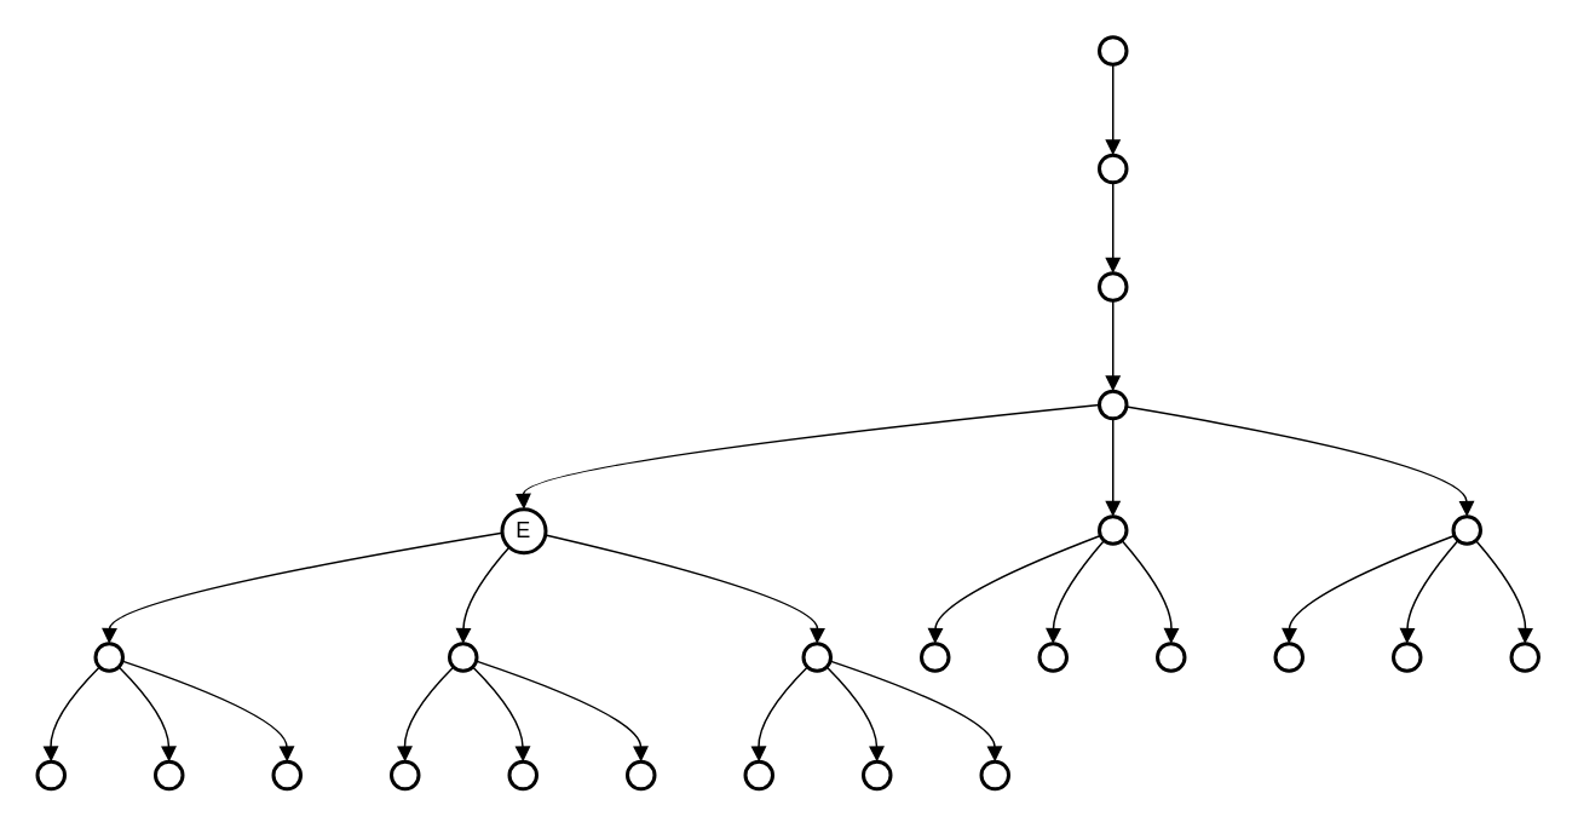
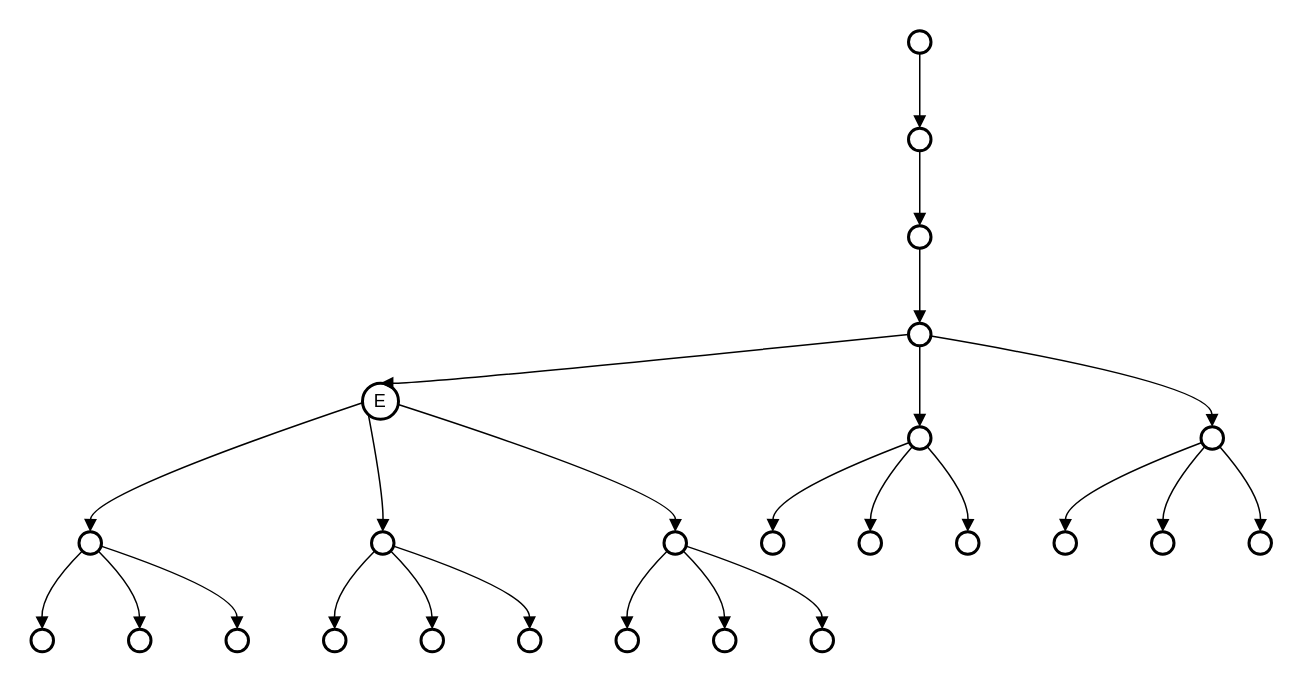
  <mxCell id="0" />
  <mxCell id="1" parent="0" />
  <mxCell id="2" value="" style="ellipse;aspect=fixed;strokeWidth=2;whiteSpace=wrap;" vertex="1" parent="1"><mxGeometry x="605" y="20" width="15" height="15" as="geometry" /></mxCell>
  <mxCell id="3" value="" style="ellipse;aspect=fixed;strokeWidth=2;whiteSpace=wrap;" vertex="1" parent="1"><mxGeometry x="605" y="85" width="15" height="15" as="geometry" /></mxCell>
  <mxCell id="4" value="" style="ellipse;aspect=fixed;strokeWidth=2;whiteSpace=wrap;" vertex="1" parent="1"><mxGeometry x="605" y="150" width="15" height="15" as="geometry" /></mxCell>
  <mxCell id="5" value="" style="ellipse;aspect=fixed;strokeWidth=2;whiteSpace=wrap;" vertex="1" parent="1"><mxGeometry x="605" y="215" width="15" height="15" as="geometry" /></mxCell>
- <mxCell id="6" value="E" style="ellipse;aspect=fixed;strokeWidth=2;whiteSpace=wrap;" vertex="1" parent="1"><mxGeometry x="276" y="280" width="24" height="24" as="geometry" /></mxCell>
+ <mxCell id="6" value="E" style="ellipse;aspect=fixed;strokeWidth=2;whiteSpace=wrap;" vertex="1" parent="1"><mxGeometry x="241" y="255" width="24" height="24" as="geometry" /></mxCell>
  <mxCell id="7" value="" style="ellipse;aspect=fixed;strokeWidth=2;whiteSpace=wrap;" vertex="1" parent="1"><mxGeometry x="605" y="284" width="15" height="15" as="geometry" /></mxCell>
  <mxCell id="8" value="" style="ellipse;aspect=fixed;strokeWidth=2;whiteSpace=wrap;" vertex="1" parent="1"><mxGeometry x="800" y="284" width="15" height="15" as="geometry" /></mxCell>
  <mxCell id="9" value="" style="ellipse;aspect=fixed;strokeWidth=2;whiteSpace=wrap;" vertex="1" parent="1"><mxGeometry x="52" y="354" width="15" height="15" as="geometry" /></mxCell>
  <mxCell id="10" value="" style="ellipse;aspect=fixed;strokeWidth=2;whiteSpace=wrap;" vertex="1" parent="1"><mxGeometry x="247" y="354" width="15" height="15" as="geometry" /></mxCell>
  <mxCell id="11" value="" style="ellipse;aspect=fixed;strokeWidth=2;whiteSpace=wrap;" vertex="1" parent="1"><mxGeometry x="442" y="354" width="15" height="15" as="geometry" /></mxCell>
  <mxCell id="12" value="" style="ellipse;aspect=fixed;strokeWidth=2;whiteSpace=wrap;" vertex="1" parent="1"><mxGeometry x="507" y="354" width="15" height="15" as="geometry" /></mxCell>
  <mxCell id="13" value="" style="ellipse;aspect=fixed;strokeWidth=2;whiteSpace=wrap;" vertex="1" parent="1"><mxGeometry x="572" y="354" width="15" height="15" as="geometry" /></mxCell>
  <mxCell id="14" value="" style="ellipse;aspect=fixed;strokeWidth=2;whiteSpace=wrap;" vertex="1" parent="1"><mxGeometry x="637" y="354" width="15" height="15" as="geometry" /></mxCell>
  <mxCell id="15" value="" style="ellipse;aspect=fixed;strokeWidth=2;whiteSpace=wrap;" vertex="1" parent="1"><mxGeometry x="702" y="354" width="15" height="15" as="geometry" /></mxCell>
  <mxCell id="16" value="" style="ellipse;aspect=fixed;strokeWidth=2;whiteSpace=wrap;" vertex="1" parent="1"><mxGeometry x="767" y="354" width="15" height="15" as="geometry" /></mxCell>
  <mxCell id="17" value="" style="ellipse;aspect=fixed;strokeWidth=2;whiteSpace=wrap;" vertex="1" parent="1"><mxGeometry x="832" y="354" width="15" height="15" as="geometry" /></mxCell>
  <mxCell id="18" value="" style="ellipse;aspect=fixed;strokeWidth=2;whiteSpace=wrap;" vertex="1" parent="1"><mxGeometry x="20" y="419" width="15" height="15" as="geometry" /></mxCell>
  <mxCell id="19" value="" style="ellipse;aspect=fixed;strokeWidth=2;whiteSpace=wrap;" vertex="1" parent="1"><mxGeometry x="85" y="419" width="15" height="15" as="geometry" /></mxCell>
  <mxCell id="20" value="" style="ellipse;aspect=fixed;strokeWidth=2;whiteSpace=wrap;" vertex="1" parent="1"><mxGeometry x="150" y="419" width="15" height="15" as="geometry" /></mxCell>
  <mxCell id="21" value="" style="ellipse;aspect=fixed;strokeWidth=2;whiteSpace=wrap;" vertex="1" parent="1"><mxGeometry x="215" y="419" width="15" height="15" as="geometry" /></mxCell>
  <mxCell id="22" value="" style="ellipse;aspect=fixed;strokeWidth=2;whiteSpace=wrap;" vertex="1" parent="1"><mxGeometry x="280" y="419" width="15" height="15" as="geometry" /></mxCell>
  <mxCell id="23" value="" style="ellipse;aspect=fixed;strokeWidth=2;whiteSpace=wrap;" vertex="1" parent="1"><mxGeometry x="345" y="419" width="15" height="15" as="geometry" /></mxCell>
  <mxCell id="24" value="" style="ellipse;aspect=fixed;strokeWidth=2;whiteSpace=wrap;" vertex="1" parent="1"><mxGeometry x="410" y="419" width="15" height="15" as="geometry" /></mxCell>
  <mxCell id="25" value="" style="ellipse;aspect=fixed;strokeWidth=2;whiteSpace=wrap;" vertex="1" parent="1"><mxGeometry x="475" y="419" width="15" height="15" as="geometry" /></mxCell>
  <mxCell id="26" value="" style="ellipse;aspect=fixed;strokeWidth=2;whiteSpace=wrap;" vertex="1" parent="1"><mxGeometry x="540" y="419" width="15" height="15" as="geometry" /></mxCell>
  <mxCell id="27" value="" style="curved=1;startArrow=none;endArrow=block;exitX=0.5;exitY=1;entryX=0.5;entryY=0;" edge="1" parent="1" source="2" target="3"><mxGeometry relative="1" as="geometry"><Array as="points" /></mxGeometry></mxCell>
  <mxCell id="28" value="" style="curved=1;startArrow=none;endArrow=block;exitX=0.5;exitY=1;entryX=0.5;entryY=0;" edge="1" parent="1" source="3" target="4"><mxGeometry relative="1" as="geometry"><Array as="points" /></mxGeometry></mxCell>
  <mxCell id="29" value="" style="curved=1;startArrow=none;endArrow=block;exitX=0.5;exitY=1;entryX=0.5;entryY=0;" edge="1" parent="1" source="4" target="5"><mxGeometry relative="1" as="geometry"><Array as="points" /></mxGeometry></mxCell>
  <mxCell id="30" value="" style="curved=1;startArrow=none;endArrow=block;exitX=0;exitY=0.55;entryX=0.48;entryY=0;" edge="1" parent="1" source="5" target="6"><mxGeometry relative="1" as="geometry"><Array as="points"><mxPoint x="287" y="255" /></Array></mxGeometry></mxCell>
  <mxCell id="31" value="" style="curved=1;startArrow=none;endArrow=block;exitX=0.5;exitY=1;entryX=0.5;entryY=0.02;" edge="1" parent="1" source="5" target="7"><mxGeometry relative="1" as="geometry"><Array as="points" /></mxGeometry></mxCell>
  <mxCell id="32" value="" style="curved=1;startArrow=none;endArrow=block;exitX=1;exitY=0.58;entryX=0.5;entryY=0.02;" edge="1" parent="1" source="5" target="8"><mxGeometry relative="1" as="geometry"><Array as="points"><mxPoint x="807" y="255" /></Array></mxGeometry></mxCell>
  <mxCell id="33" value="" style="curved=1;startArrow=none;endArrow=block;exitX=-0.01;exitY=0.57;entryX=0.53;entryY=-0.03;" edge="1" parent="1" source="6" target="9"><mxGeometry relative="1" as="geometry"><Array as="points"><mxPoint x="60" y="329" /></Array></mxGeometry></mxCell>
  <mxCell id="34" value="" style="curved=1;startArrow=none;endArrow=block;exitX=0.05;exitY=0.98;entryX=0.53;entryY=-0.03;" edge="1" parent="1" source="6" target="10"><mxGeometry relative="1" as="geometry"><Array as="points"><mxPoint x="255" y="329" /></Array></mxGeometry></mxCell>
  <mxCell id="35" value="" style="curved=1;startArrow=none;endArrow=block;exitX=0.97;exitY=0.6;entryX=0.53;entryY=-0.03;" edge="1" parent="1" source="6" target="11"><mxGeometry relative="1" as="geometry"><Array as="points"><mxPoint x="450" y="329" /></Array></mxGeometry></mxCell>
  <mxCell id="36" value="" style="curved=1;startArrow=none;endArrow=block;exitX=0;exitY=0.71;entryX=0.53;entryY=-0.03;" edge="1" parent="1" source="7" target="12"><mxGeometry relative="1" as="geometry"><Array as="points"><mxPoint x="515" y="329" /></Array></mxGeometry></mxCell>
  <mxCell id="37" value="" style="curved=1;startArrow=none;endArrow=block;exitX=0.06;exitY=1.02;entryX=0.53;entryY=-0.03;" edge="1" parent="1" source="7" target="13"><mxGeometry relative="1" as="geometry"><Array as="points"><mxPoint x="580" y="329" /></Array></mxGeometry></mxCell>
  <mxCell id="38" value="" style="curved=1;startArrow=none;endArrow=block;exitX=0.94;exitY=1.02;entryX=0.53;entryY=-0.03;" edge="1" parent="1" source="7" target="14"><mxGeometry relative="1" as="geometry"><Array as="points"><mxPoint x="645" y="329" /></Array></mxGeometry></mxCell>
  <mxCell id="39" value="" style="curved=1;startArrow=none;endArrow=block;exitX=0;exitY=0.71;entryX=0.53;entryY=-0.03;" edge="1" parent="1" source="8" target="15"><mxGeometry relative="1" as="geometry"><Array as="points"><mxPoint x="710" y="329" /></Array></mxGeometry></mxCell>
  <mxCell id="40" value="" style="curved=1;startArrow=none;endArrow=block;exitX=0.06;exitY=1.02;entryX=0.53;entryY=-0.03;" edge="1" parent="1" source="8" target="16"><mxGeometry relative="1" as="geometry"><Array as="points"><mxPoint x="775" y="329" /></Array></mxGeometry></mxCell>
  <mxCell id="41" value="" style="curved=1;startArrow=none;endArrow=block;exitX=0.94;exitY=1.02;entryX=0.53;entryY=-0.03;" edge="1" parent="1" source="8" target="17"><mxGeometry relative="1" as="geometry"><Array as="points"><mxPoint x="840" y="329" /></Array></mxGeometry></mxCell>
  <mxCell id="42" value="" style="curved=1;startArrow=none;endArrow=block;exitX=0.03;exitY=0.97;entryX=0.5;entryY=-0.03;" edge="1" parent="1" source="9" target="18"><mxGeometry relative="1" as="geometry"><Array as="points"><mxPoint x="27" y="394" /></Array></mxGeometry></mxCell>
  <mxCell id="43" value="" style="curved=1;startArrow=none;endArrow=block;exitX=1.03;exitY=0.97;entryX=0.5;entryY=-0.03;" edge="1" parent="1" source="9" target="19"><mxGeometry relative="1" as="geometry"><Array as="points"><mxPoint x="92" y="394" /></Array></mxGeometry></mxCell>
  <mxCell id="44" value="" style="curved=1;startArrow=none;endArrow=block;exitX=1.03;exitY=0.64;entryX=0.5;entryY=-0.03;" edge="1" parent="1" source="9" target="20"><mxGeometry relative="1" as="geometry"><Array as="points"><mxPoint x="157" y="394" /></Array></mxGeometry></mxCell>
  <mxCell id="45" value="" style="curved=1;startArrow=none;endArrow=block;exitX=0.03;exitY=0.97;entryX=0.5;entryY=-0.03;" edge="1" parent="1" source="10" target="21"><mxGeometry relative="1" as="geometry"><Array as="points"><mxPoint x="222" y="394" /></Array></mxGeometry></mxCell>
  <mxCell id="46" value="" style="curved=1;startArrow=none;endArrow=block;exitX=1.03;exitY=0.97;entryX=0.5;entryY=-0.03;" edge="1" parent="1" source="10" target="22"><mxGeometry relative="1" as="geometry"><Array as="points"><mxPoint x="287" y="394" /></Array></mxGeometry></mxCell>
  <mxCell id="47" value="" style="curved=1;startArrow=none;endArrow=block;exitX=1.03;exitY=0.64;entryX=0.5;entryY=-0.03;" edge="1" parent="1" source="10" target="23"><mxGeometry relative="1" as="geometry"><Array as="points"><mxPoint x="352" y="394" /></Array></mxGeometry></mxCell>
  <mxCell id="48" value="" style="curved=1;startArrow=none;endArrow=block;exitX=0.03;exitY=0.97;entryX=0.5;entryY=-0.03;" edge="1" parent="1" source="11" target="24"><mxGeometry relative="1" as="geometry"><Array as="points"><mxPoint x="417" y="394" /></Array></mxGeometry></mxCell>
  <mxCell id="49" value="" style="curved=1;startArrow=none;endArrow=block;exitX=1.03;exitY=0.97;entryX=0.5;entryY=-0.03;" edge="1" parent="1" source="11" target="25"><mxGeometry relative="1" as="geometry"><Array as="points"><mxPoint x="482" y="394" /></Array></mxGeometry></mxCell>
  <mxCell id="50" value="" style="curved=1;startArrow=none;endArrow=block;exitX=1.03;exitY=0.64;entryX=0.5;entryY=-0.03;" edge="1" parent="1" source="11" target="26"><mxGeometry relative="1" as="geometry"><Array as="points"><mxPoint x="547" y="394" /></Array></mxGeometry></mxCell>
